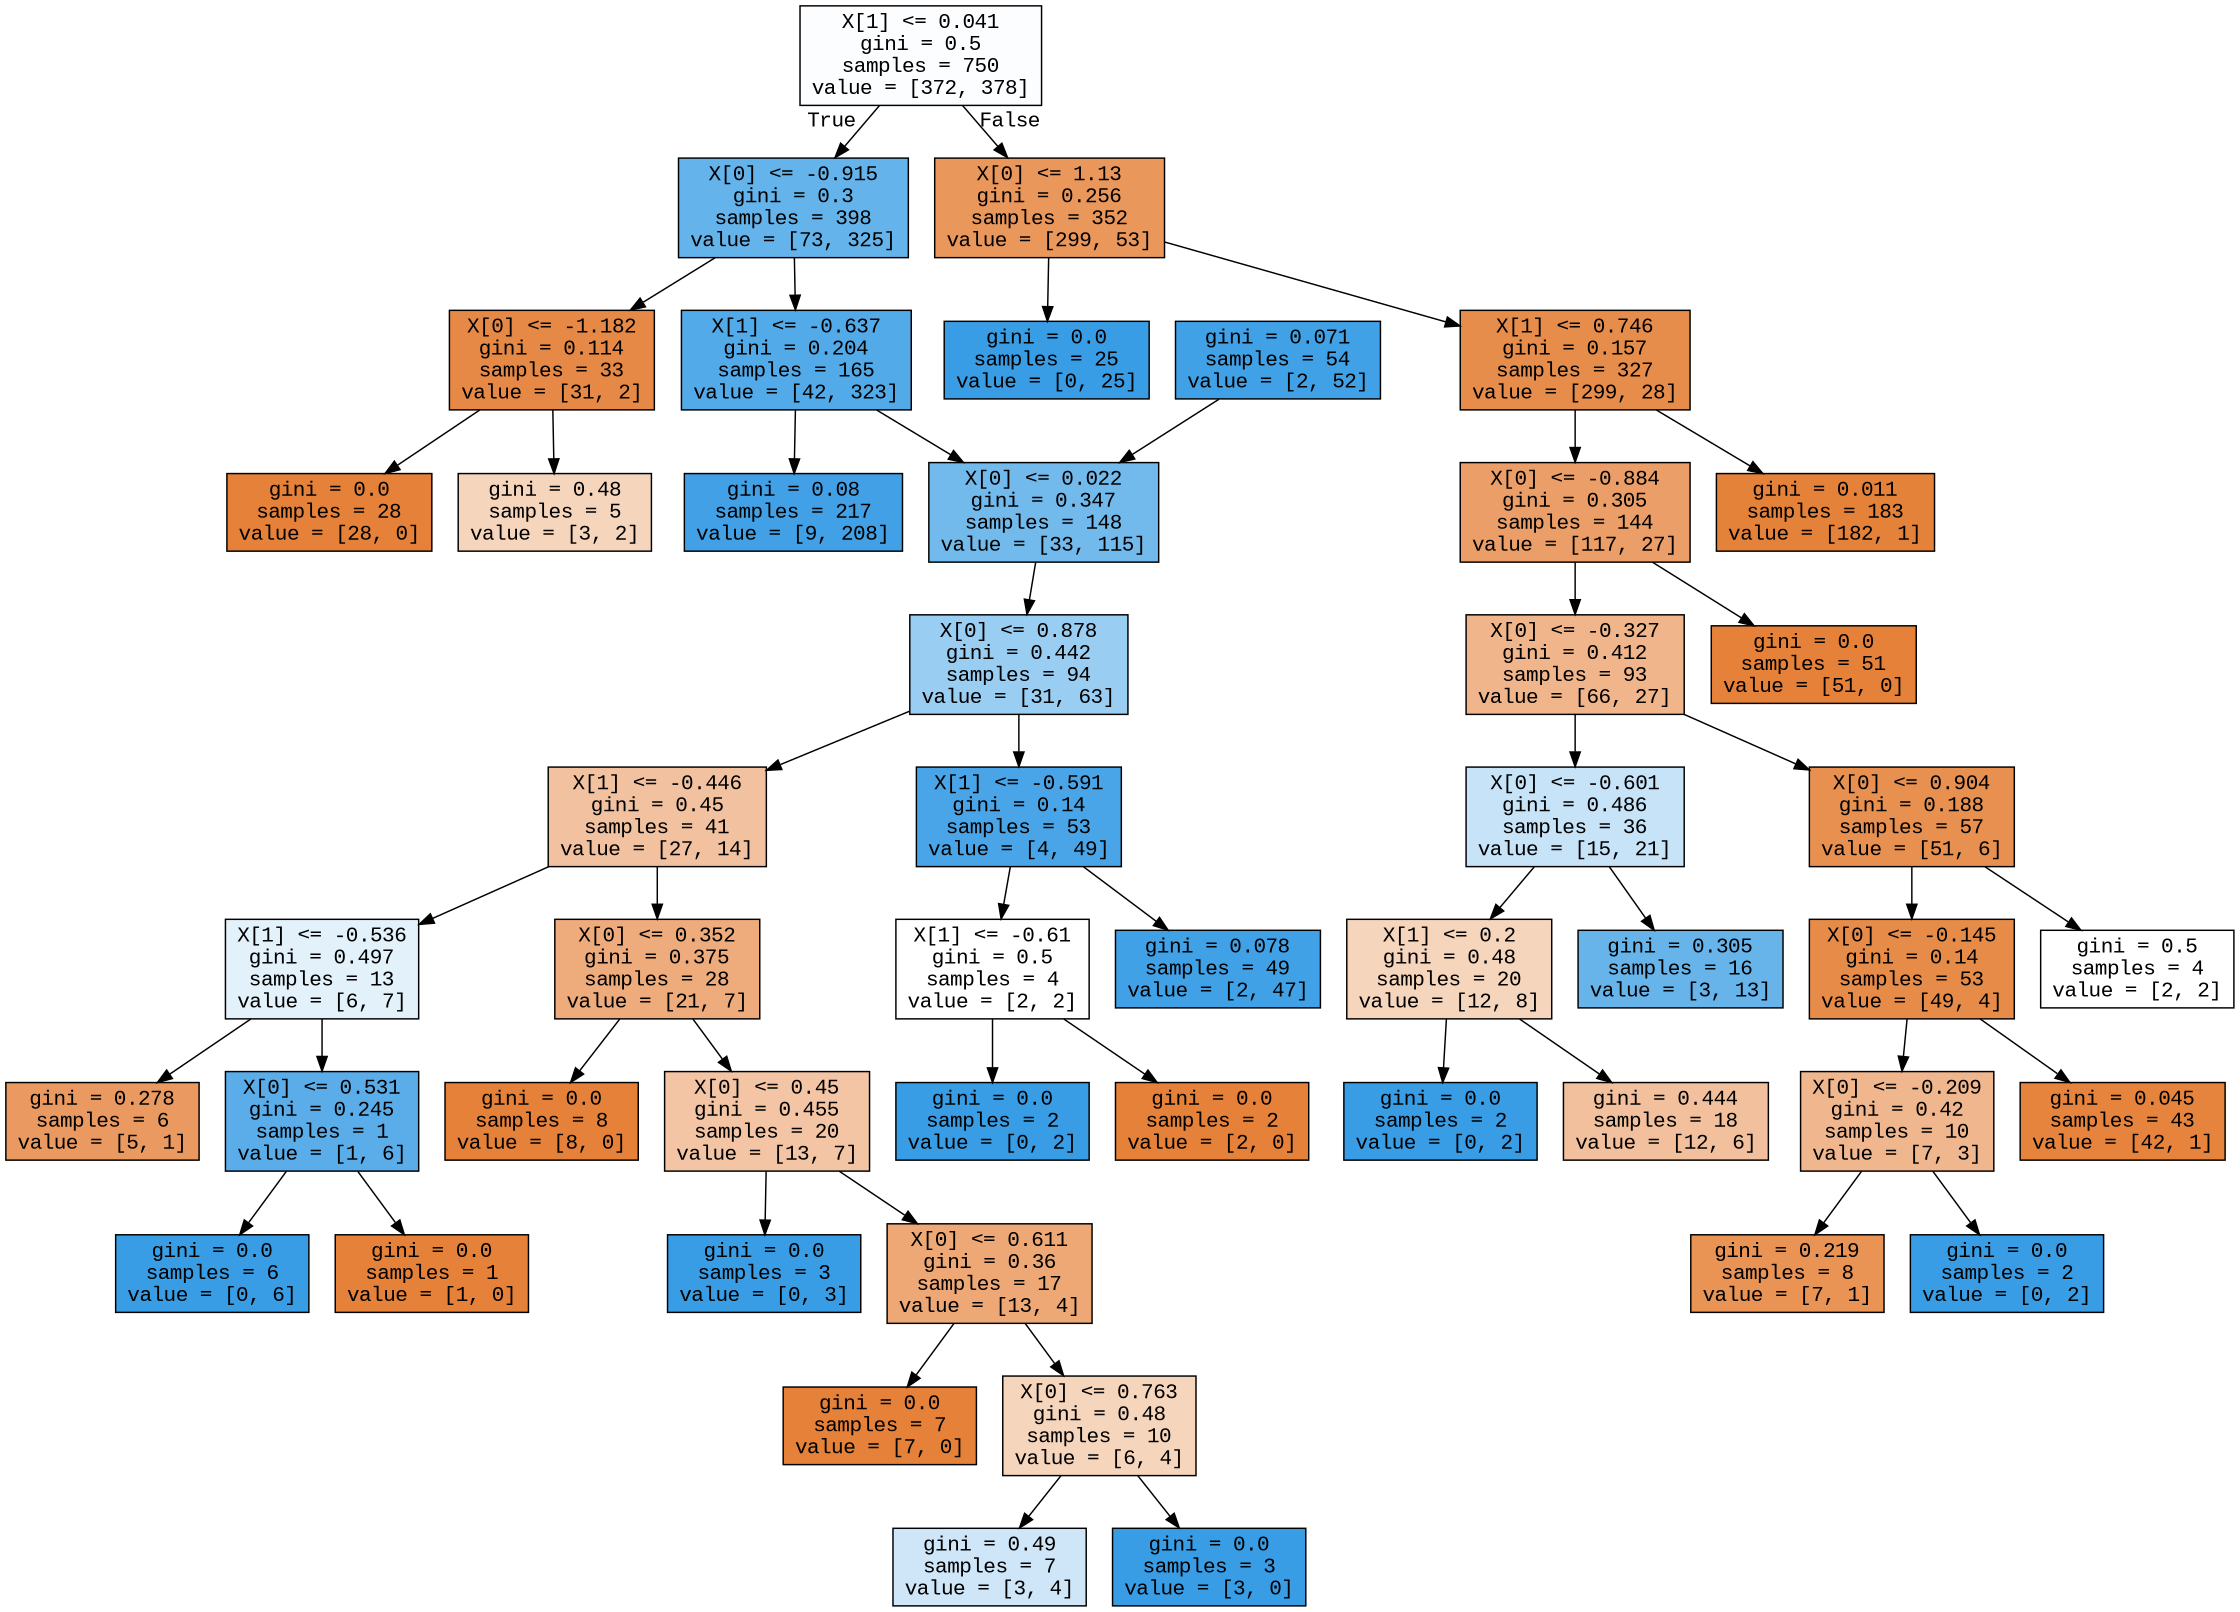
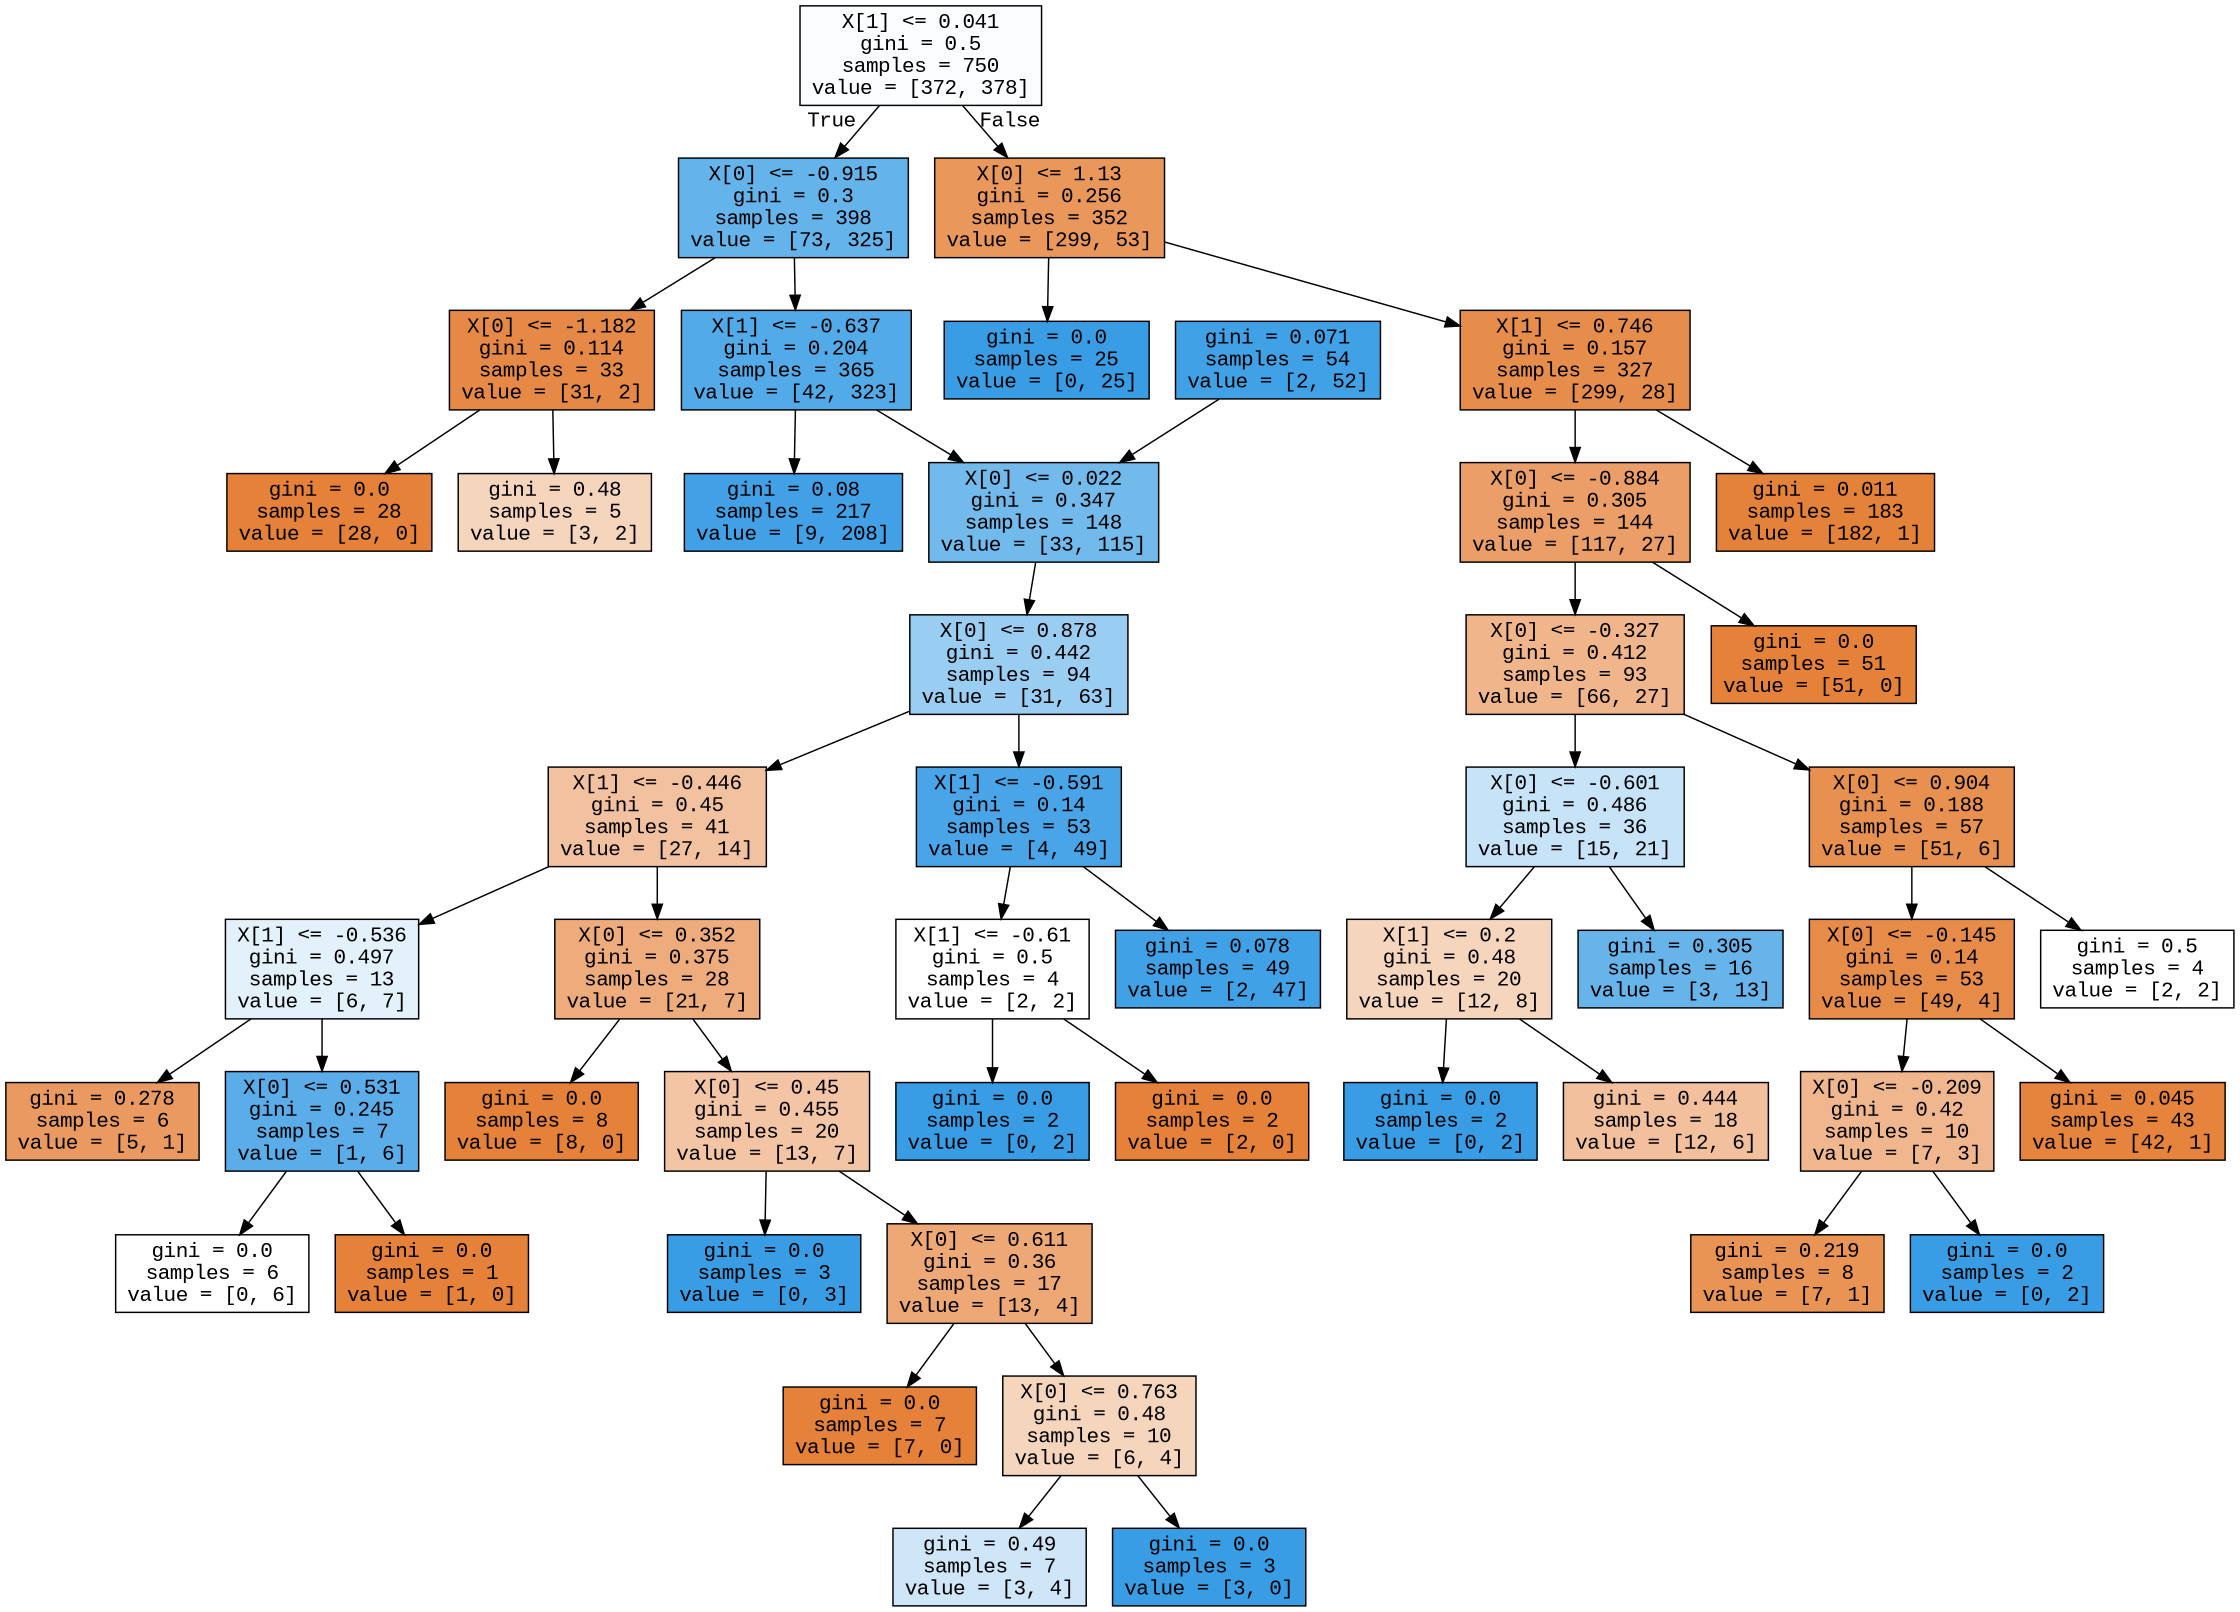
  digraph {
    fontname="Liberation Mono"
    node [color=black fillcolor="#399de5" fontname="Liberation Mono" shape=box style=filled]
    edge [fontname="Liberation Mono"]
    n1 [fillcolor="#fcfdff" label="X[1] <= 0.041\ngini = 0.5\nsamples = 750\nvalue = [372, 378]"]
    n2 [fillcolor="#65b3eb" label="X[0] <= -0.915\ngini = 0.3\nsamples = 398\nvalue = [73, 325]"]
    n3 [fillcolor="#ea975c" label="X[0] <= 1.13\ngini = 0.256\nsamples = 352\nvalue = [299, 53]"]
    n4 [fillcolor="#e78946" label="X[0] <= -1.182\ngini = 0.114\nsamples = 33\nvalue = [31, 2]"]
-   n5 [fillcolor="#53aae8" label="X[1] <= -0.637\ngini = 0.204\nsamples = 165\nvalue = [42, 323]"]
+   n5 [fillcolor="#53aae8" label="X[1] <= -0.637\ngini = 0.204\nsamples = 365\nvalue = [42, 323]"]
    n6 [fillcolor="#e78d4c" label="X[1] <= 0.746\ngini = 0.157\nsamples = 327\nvalue = [299, 28]"]
    n7 [label="gini = 0.0\nsamples = 25\nvalue = [0, 25]"]
    n8 [fillcolor="#e58139" label="gini = 0.0\nsamples = 28\nvalue = [28, 0]"]
    n9 [fillcolor="#f6d5bd" label="gini = 0.48\nsamples = 5\nvalue = [3, 2]"]
    n10 [fillcolor="#42a1e6" label="gini = 0.08\nsamples = 217\nvalue = [9, 208]"]
    n11 [fillcolor="#72b9ec" label="X[0] <= 0.022\ngini = 0.347\nsamples = 148\nvalue = [33, 115]"]
    n12 [fillcolor="#9acdf2" label="X[0] <= 0.878\ngini = 0.442\nsamples = 94\nvalue = [31, 63]"]
    n13 [fillcolor="#41a1e6" label="gini = 0.071\nsamples = 54\nvalue = [2, 52]"]
    n14 [fillcolor="#f2c2a0" label="X[1] <= -0.446\ngini = 0.45\nsamples = 41\nvalue = [27, 14]"]
    n15 [fillcolor="#49a5e7" label="X[1] <= -0.591\ngini = 0.14\nsamples = 53\nvalue = [4, 49]"]
    n16 [fillcolor="#e3f1fb" label="X[1] <= -0.536\ngini = 0.497\nsamples = 13\nvalue = [6, 7]"]
    n17 [fillcolor="#eeab7b" label="X[0] <= 0.352\ngini = 0.375\nsamples = 28\nvalue = [21, 7]"]
    n18 [fillcolor="#ffffff" label="X[1] <= -0.61\ngini = 0.5\nsamples = 4\nvalue = [2, 2]"]
    n19 [fillcolor="#41a1e6" label="gini = 0.078\nsamples = 49\nvalue = [2, 47]"]
    n20 [fillcolor="#ea9a61" label="gini = 0.278\nsamples = 6\nvalue = [5, 1]"]
-   n21 [fillcolor="#5aade9" label="X[0] <= 0.531\ngini = 0.245\nsamples = 1\nvalue = [1, 6]"]
+   n21 [fillcolor="#5aade9" label="X[0] <= 0.531\ngini = 0.245\nsamples = 7\nvalue = [1, 6]"]
    n22 [fillcolor="#e58139" label="gini = 0.0\nsamples = 8\nvalue = [8, 0]"]
    n23 [fillcolor="#f3c5a4" label="X[0] <= 0.45\ngini = 0.455\nsamples = 20\nvalue = [13, 7]"]
-   n24 [label="gini = 0.0\nsamples = 6\nvalue = [0, 6]"]
+   n24 [fillcolor="#ffffff" label="gini = 0.0\nsamples = 6\nvalue = [0, 6]"]
    n25 [fillcolor="#e58139" label="gini = 0.0\nsamples = 1\nvalue = [1, 0]"]
    n26 [label="gini = 0.0\nsamples = 3\nvalue = [0, 3]"]
    n27 [fillcolor="#eda876" label="X[0] <= 0.611\ngini = 0.36\nsamples = 17\nvalue = [13, 4]"]
    n28 [fillcolor="#e58139" label="gini = 0.0\nsamples = 7\nvalue = [7, 0]"]
    n29 [fillcolor="#f6d5bd" label="X[0] <= 0.763\ngini = 0.48\nsamples = 10\nvalue = [6, 4]"]
    n30 [fillcolor="#cee6f8" label="gini = 0.49\nsamples = 7\nvalue = [3, 4]"]
    n31 [label="gini = 0.0\nsamples = 3\nvalue = [3, 0]"]
    n32 [label="gini = 0.0\nsamples = 2\nvalue = [0, 2]"]
    n33 [fillcolor="#e58139" label="gini = 0.0\nsamples = 2\nvalue = [2, 0]"]
    n34 [fillcolor="#eb9e67" label="X[0] <= -0.884\ngini = 0.305\nsamples = 144\nvalue = [117, 27]"]
    n35 [fillcolor="#e5823a" label="gini = 0.011\nsamples = 183\nvalue = [182, 1]"]
    n36 [fillcolor="#e58139" label="gini = 0.0\nsamples = 51\nvalue = [51, 0]"]
    n37 [fillcolor="#f0b58a" label="X[0] <= -0.327\ngini = 0.412\nsamples = 93\nvalue = [66, 27]"]
    n38 [fillcolor="#c6e3f8" label="X[0] <= -0.601\ngini = 0.486\nsamples = 36\nvalue = [15, 21]"]
    n39 [fillcolor="#e89050" label="X[0] <= 0.904\ngini = 0.188\nsamples = 57\nvalue = [51, 6]"]
    n40 [fillcolor="#f6d5bd" label="X[1] <= 0.2\ngini = 0.48\nsamples = 20\nvalue = [12, 8]"]
    n41 [fillcolor="#67b4eb" label="gini = 0.305\nsamples = 16\nvalue = [3, 13]"]
    n42 [fillcolor="#e78b49" label="X[0] <= -0.145\ngini = 0.14\nsamples = 53\nvalue = [49, 4]"]
    n43 [fillcolor="#ffffff" label="gini = 0.5\nsamples = 4\nvalue = [2, 2]"]
    n44 [label="gini = 0.0\nsamples = 2\nvalue = [0, 2]"]
    n45 [fillcolor="#f2c09c" label="gini = 0.444\nsamples = 18\nvalue = [12, 6]"]
    n46 [fillcolor="#f0b78e" label="X[0] <= -0.209\ngini = 0.42\nsamples = 10\nvalue = [7, 3]"]
    n47 [fillcolor="#e6843e" label="gini = 0.045\nsamples = 43\nvalue = [42, 1]"]
    n48 [fillcolor="#e99355" label="gini = 0.219\nsamples = 8\nvalue = [7, 1]"]
    n49 [label="gini = 0.0\nsamples = 2\nvalue = [0, 2]"]
    n1 -> n2 [headlabel=True labelangle=45 labeldistance=2.5]
    n1 -> n3 [headlabel=False labelangle=-45 labeldistance=2.5]
    n2 -> n4
    n2 -> n5
    n3 -> n6
    n3 -> n7
    n4 -> n8
    n4 -> n9
    n5 -> n10
    n5 -> n11
    n6 -> n34
    n6 -> n35
    n11 -> n12
    n12 -> n14
    n12 -> n15
    n13 -> n11
    n14 -> n16
    n14 -> n17
    n15 -> n18
    n15 -> n19
    n16 -> n20
    n16 -> n21
    n17 -> n22
    n17 -> n23
    n18 -> n32
    n18 -> n33
    n21 -> n24
    n21 -> n25
    n23 -> n26
    n23 -> n27
    n27 -> n28
    n27 -> n29
    n29 -> n30
    n29 -> n31
    n34 -> n36
    n34 -> n37
    n37 -> n38
    n37 -> n39
    n38 -> n40
    n38 -> n41
    n39 -> n42
    n39 -> n43
    n40 -> n44
    n40 -> n45
    n42 -> n46
    n42 -> n47
    n46 -> n48
    n46 -> n49
  }
